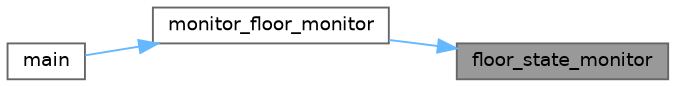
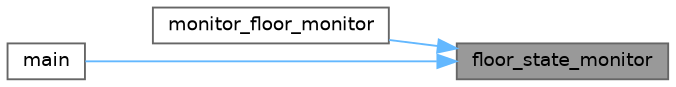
  digraph {
    rankdir=RL
    node [color=grey40 fillcolor=white fontname=Helvetica fontsize=10 shape=box style=filled]
    edge [color=steelblue1 dir=back fontname=Helvetica fontsize=10 labelfontname=Helvetica labelfontsize=10 style=solid]
    n1 [color=gray40 fillcolor=grey60 fontcolor=black height=0.2 label=floor_state_monitor width=0.4]
    n2 [height=0.2 label=monitor_floor_monitor width=0.4]
    n3 [height=0.2 label=main width=0.4]
    n1 -> n2
-   n2 -> n3
+   n1 -> n3
  }
